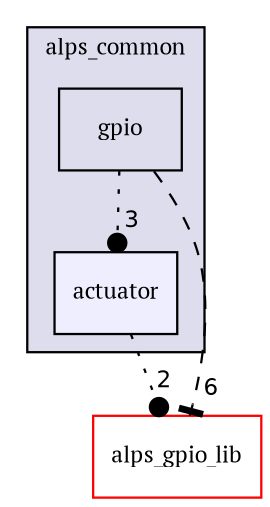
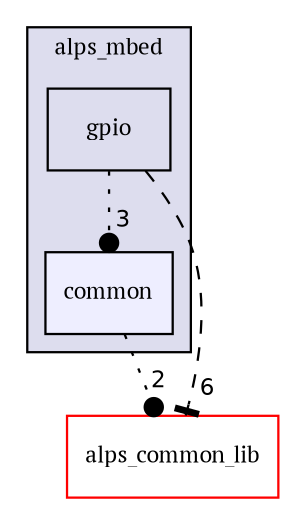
  digraph {
    compound=true
    fontname="PT Serif"
    node [fontname="PT Serif" fontsize=10 shape=box style=filled]
    edge [arrowhead=dot fontname="PT Serif" labeldistance=1.5 labelfontname=Helvetica labelfontsize=10 style=dotted]
    n1 [label=gpio style=""]
-   n2 [fillcolor="#eeeeff" label=actuator pencolor=black]
-   n3 [color=red fillcolor=white label=alps_gpio_lib]
+   n2 [fillcolor="#eeeeff" label=common pencolor=black]
+   n3 [color=red fillcolor=white label=alps_common_lib]
    subgraph cluster_1 {
      bgcolor="#ddddee"
      fontsize=10
-     label=alps_common
+     label=alps_mbed
      pencolor=black
      n1
      n2
    }
    n1 -> n2 [headlabel=3]
    n1 -> n3 [arrowhead=tee headlabel=6 style=dashed]
    n2 -> n3 [headlabel=2]
  }
